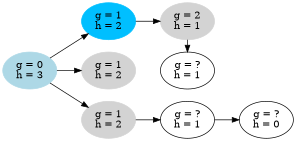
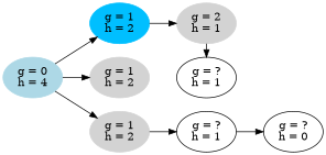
  digraph {
    rankdir=LR
    node [style=filled]
    n1 [color=deepskyblue1 label="g = 1\nh = 2"]
    n2 [color=lightgrey label="g = 1\nh = 2"]
    n3 [color=lightgrey label="g = 1\nh = 2"]
    n4 [color=lightgrey label="g = 2\nh = 1"]
    n5 [label="g = \?\nh = 1" style=""]
    n6 [label="g = \?\nh = 1" style=""]
-   n7 [color=lightblue label="g = 0\nh = 3"]
+   n7 [color=lightblue label="g = 0\nh = 4"]
    n8 [label="g = \?\nh = 0" style=""]
    subgraph sub_1 {
      rank=same
      n1
      n2
      n3
    }
    subgraph sub_2 {
      rank=same
      n4
      n5
      n6
    }
    n1 -> n4
    n3 -> n6
    n4 -> n5
    n6 -> n8
    n7 -> n1
    n7 -> n2
    n7 -> n3
  }
